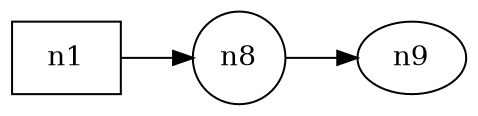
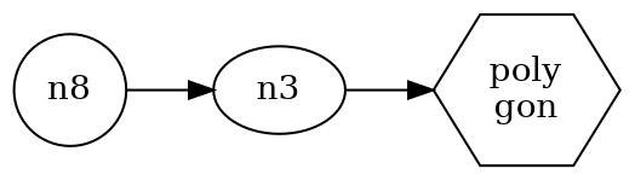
  digraph {
    rankdir=LR
-   n1 [shape=box]
    n2 [label=n8 shape=circle]
-   n3 [shape=oval label=n9]
-   n1 -> n2
+   n3 [shape=oval]
+   n4 [label="poly\ngon" shape=polygon sides=6]
    n2 -> n3
+   n3 -> n4
  }
